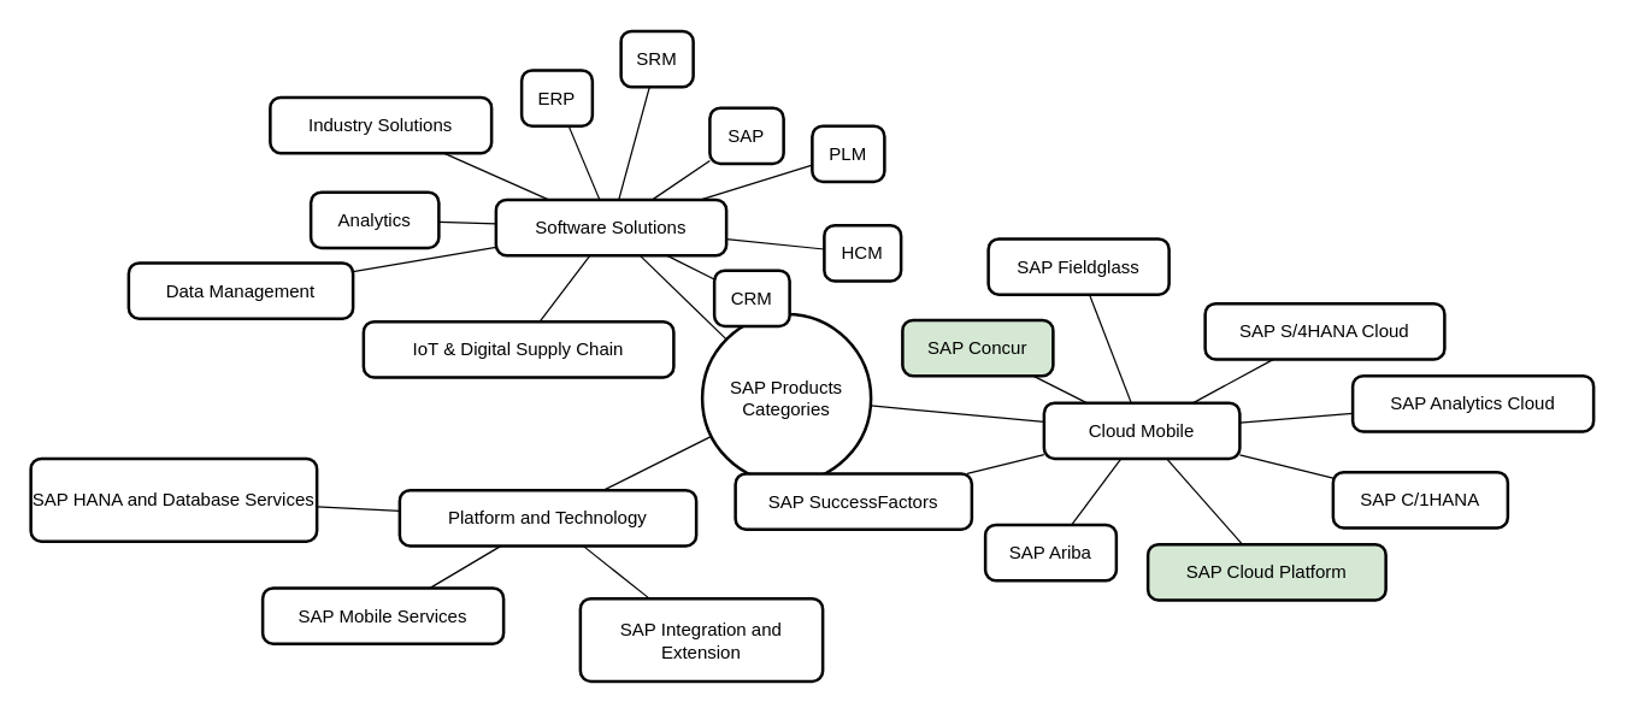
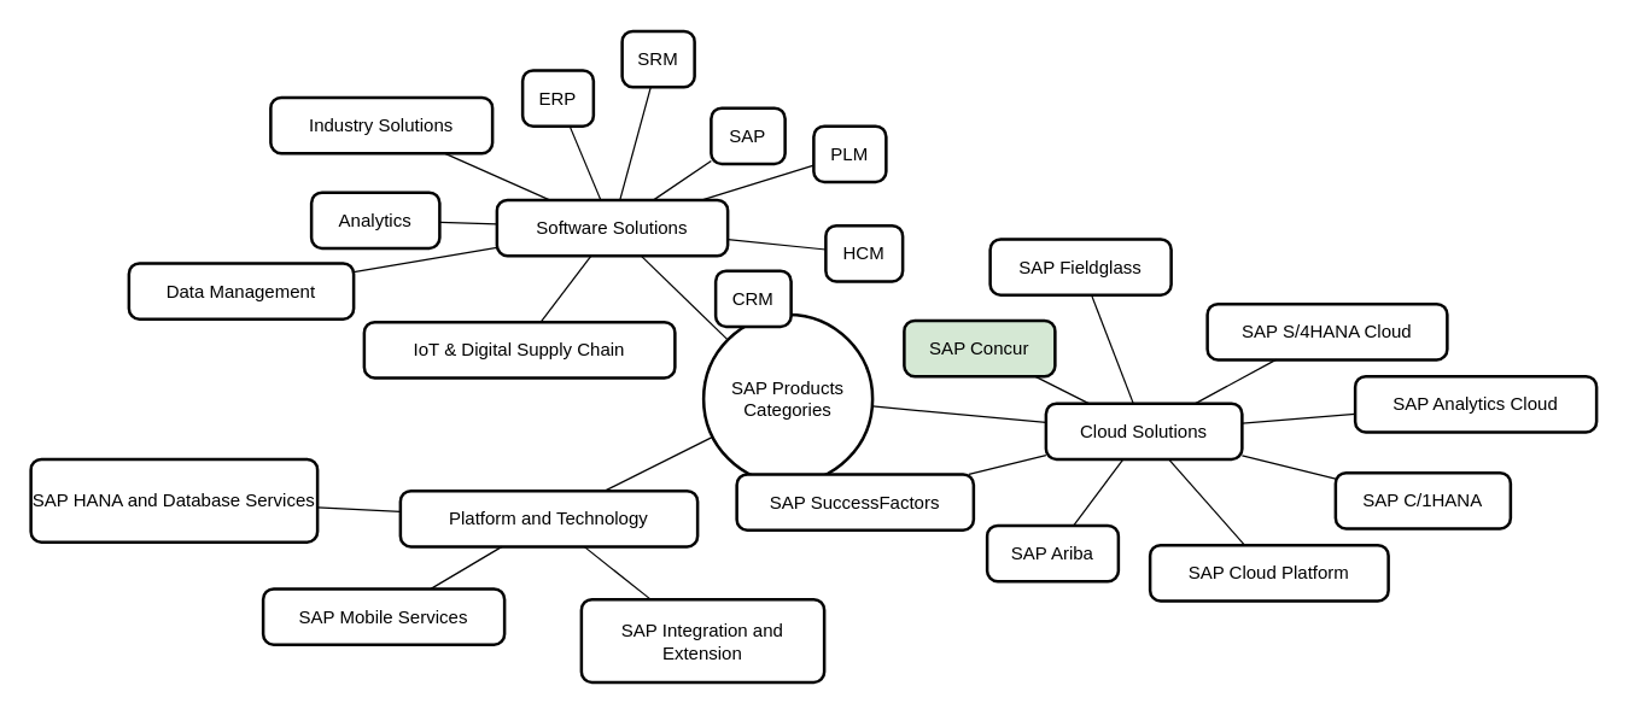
  <mxCell id="0" />
  <mxCell id="1" parent="0" />
  <mxCell id="2" value="SAP Products &#10; Categories" style="ellipse;aspect=fixed;strokeWidth=2;whiteSpace=wrap;" vertex="1" parent="1"><mxGeometry x="466" y="208" width="112" height="112" as="geometry" /></mxCell>
  <mxCell id="3" value="Software Solutions" style="rounded=1;absoluteArcSize=1;arcSize=14;whiteSpace=wrap;strokeWidth=2;" vertex="1" parent="1"><mxGeometry x="329" y="132" width="153" height="37" as="geometry" /></mxCell>
  <mxCell id="4" value="ERP" style="rounded=1;absoluteArcSize=1;arcSize=14;whiteSpace=wrap;strokeWidth=2;" vertex="1" parent="1"><mxGeometry x="346" y="46" width="47" height="37" as="geometry" /></mxCell>
  <mxCell id="5" value="CRM" style="rounded=1;absoluteArcSize=1;arcSize=14;whiteSpace=wrap;strokeWidth=2;" vertex="1" parent="1"><mxGeometry x="474" y="179" width="50" height="37" as="geometry" /></mxCell>
  <mxCell id="6" value="SAP" style="rounded=1;absoluteArcSize=1;arcSize=14;whiteSpace=wrap;strokeWidth=2;" vertex="1" parent="1"><mxGeometry x="471" y="71" width="49" height="37" as="geometry" /></mxCell>
  <mxCell id="7" value="PLM" style="rounded=1;absoluteArcSize=1;arcSize=14;whiteSpace=wrap;strokeWidth=2;" vertex="1" parent="1"><mxGeometry x="539" y="83" width="48" height="37" as="geometry" /></mxCell>
  <mxCell id="8" value="HCM" style="rounded=1;absoluteArcSize=1;arcSize=14;whiteSpace=wrap;strokeWidth=2;" vertex="1" parent="1"><mxGeometry x="547" y="149" width="51" height="37" as="geometry" /></mxCell>
  <mxCell id="9" value="SRM" style="rounded=1;absoluteArcSize=1;arcSize=14;whiteSpace=wrap;strokeWidth=2;" vertex="1" parent="1"><mxGeometry x="412" y="20" width="48" height="37" as="geometry" /></mxCell>
  <mxCell id="10" value="Analytics" style="rounded=1;absoluteArcSize=1;arcSize=14;whiteSpace=wrap;strokeWidth=2;" vertex="1" parent="1"><mxGeometry x="206" y="127" width="85" height="37" as="geometry" /></mxCell>
  <mxCell id="11" value="Data Management" style="rounded=1;absoluteArcSize=1;arcSize=14;whiteSpace=wrap;strokeWidth=2;" vertex="1" parent="1"><mxGeometry x="85" y="174" width="149" height="37" as="geometry" /></mxCell>
  <mxCell id="12" value="IoT &amp; Digital Supply Chain" style="rounded=1;absoluteArcSize=1;arcSize=14;whiteSpace=wrap;strokeWidth=2;" vertex="1" parent="1"><mxGeometry x="241" y="213" width="206" height="37" as="geometry" /></mxCell>
  <mxCell id="13" value="Industry Solutions" style="rounded=1;absoluteArcSize=1;arcSize=14;whiteSpace=wrap;strokeWidth=2;" vertex="1" parent="1"><mxGeometry x="179" y="64" width="147" height="37" as="geometry" /></mxCell>
- <mxCell id="14" value="Cloud Mobile" style="rounded=1;absoluteArcSize=1;arcSize=14;whiteSpace=wrap;strokeWidth=2;" vertex="1" parent="1"><mxGeometry x="693" y="267" width="130" height="37" as="geometry" /></mxCell>
+ <mxCell id="14" value="Cloud Solutions" style="rounded=1;absoluteArcSize=1;arcSize=14;whiteSpace=wrap;strokeWidth=2;" vertex="1" parent="1"><mxGeometry x="693" y="267" width="130" height="37" as="geometry" /></mxCell>
  <mxCell id="15" value="SAP S/4HANA Cloud" style="rounded=1;absoluteArcSize=1;arcSize=14;whiteSpace=wrap;strokeWidth=2;" vertex="1" parent="1"><mxGeometry x="800" y="201" width="159" height="37" as="geometry" /></mxCell>
  <mxCell id="16" value="SAP SuccessFactors" style="rounded=1;absoluteArcSize=1;arcSize=14;whiteSpace=wrap;strokeWidth=2;" vertex="1" parent="1"><mxGeometry x="488" y="314" width="157" height="37" as="geometry" /></mxCell>
  <mxCell id="17" value="SAP Ariba" style="rounded=1;absoluteArcSize=1;arcSize=14;whiteSpace=wrap;strokeWidth=2;" vertex="1" parent="1"><mxGeometry x="654" y="348" width="87" height="37" as="geometry" /></mxCell>
  <mxCell id="18" value="SAP Fieldglass" style="rounded=1;absoluteArcSize=1;arcSize=14;whiteSpace=wrap;strokeWidth=2;" vertex="1" parent="1"><mxGeometry x="656" y="158" width="120" height="37" as="geometry" /></mxCell>
  <mxCell id="19" value="SAP Concur" style="rounded=1;absoluteArcSize=1;arcSize=14;whiteSpace=wrap;strokeWidth=2;fillColor=#d5e8d4;" vertex="1" parent="1"><mxGeometry x="599" y="212" width="100" height="37" as="geometry" /></mxCell>
  <mxCell id="20" value="SAP C/1HANA" style="rounded=1;absoluteArcSize=1;arcSize=14;whiteSpace=wrap;strokeWidth=2;" vertex="1" parent="1"><mxGeometry x="885" y="313" width="116" height="37" as="geometry" /></mxCell>
  <mxCell id="21" value="SAP Analytics Cloud" style="rounded=1;absoluteArcSize=1;arcSize=14;whiteSpace=wrap;strokeWidth=2;" vertex="1" parent="1"><mxGeometry x="898" y="249" width="160" height="37" as="geometry" /></mxCell>
- <mxCell id="22" value="SAP Cloud Platform" style="rounded=1;absoluteArcSize=1;arcSize=14;whiteSpace=wrap;strokeWidth=2;fillColor=#d5e8d4;" vertex="1" parent="1"><mxGeometry x="762" y="361" width="158" height="37" as="geometry" /></mxCell>
+ <mxCell id="22" value="SAP Cloud Platform" style="rounded=1;absoluteArcSize=1;arcSize=14;whiteSpace=wrap;strokeWidth=2;" vertex="1" parent="1"><mxGeometry x="762" y="361" width="158" height="37" as="geometry" /></mxCell>
  <mxCell id="23" value="Platform and Technology" style="rounded=1;absoluteArcSize=1;arcSize=14;whiteSpace=wrap;strokeWidth=2;" vertex="1" parent="1"><mxGeometry x="265" y="325" width="197" height="37" as="geometry" /></mxCell>
  <mxCell id="24" value="SAP HANA and Database Services" style="rounded=1;absoluteArcSize=1;arcSize=14;whiteSpace=wrap;strokeWidth=2;" vertex="1" parent="1"><mxGeometry x="20" y="304" width="190" height="55" as="geometry" /></mxCell>
  <mxCell id="25" value="SAP Mobile Services" style="rounded=1;absoluteArcSize=1;arcSize=14;whiteSpace=wrap;strokeWidth=2;" vertex="1" parent="1"><mxGeometry x="174" y="390" width="160" height="37" as="geometry" /></mxCell>
  <mxCell id="26" value="SAP Integration and Extension" style="rounded=1;absoluteArcSize=1;arcSize=14;whiteSpace=wrap;strokeWidth=2;" vertex="1" parent="1"><mxGeometry x="385" y="397" width="161" height="55" as="geometry" /></mxCell>
  <mxCell id="27" style="endArrow=none" edge="1" parent="1" source="2" target="3"><mxGeometry relative="1" as="geometry" /></mxCell>
  <mxCell id="28" style="endArrow=none" edge="1" parent="1" source="2" target="14"><mxGeometry relative="1" as="geometry" /></mxCell>
  <mxCell id="29" style="endArrow=none" edge="1" parent="1" source="2" target="23"><mxGeometry relative="1" as="geometry" /></mxCell>
  <mxCell id="30" style="endArrow=none" edge="1" parent="1" source="3" target="4"><mxGeometry relative="1" as="geometry" /></mxCell>
- <mxCell id="31" style="endArrow=none" edge="1" parent="1" source="3" target="5"><mxGeometry relative="1" as="geometry" /></mxCell>
  <mxCell id="32" style="endArrow=none" edge="1" parent="1" source="3" target="6"><mxGeometry relative="1" as="geometry" /></mxCell>
  <mxCell id="33" style="endArrow=none" edge="1" parent="1" source="3" target="7"><mxGeometry relative="1" as="geometry" /></mxCell>
  <mxCell id="34" style="endArrow=none" edge="1" parent="1" source="3" target="8"><mxGeometry relative="1" as="geometry" /></mxCell>
  <mxCell id="35" style="endArrow=none" edge="1" parent="1" source="3" target="9"><mxGeometry relative="1" as="geometry" /></mxCell>
  <mxCell id="36" style="endArrow=none" edge="1" parent="1" source="3" target="10"><mxGeometry relative="1" as="geometry" /></mxCell>
  <mxCell id="37" style="endArrow=none" edge="1" parent="1" source="3" target="11"><mxGeometry relative="1" as="geometry" /></mxCell>
  <mxCell id="38" style="endArrow=none" edge="1" parent="1" source="3" target="12"><mxGeometry relative="1" as="geometry" /></mxCell>
  <mxCell id="39" style="endArrow=none" edge="1" parent="1" source="3" target="13"><mxGeometry relative="1" as="geometry" /></mxCell>
  <mxCell id="40" style="endArrow=none" edge="1" parent="1" source="14" target="15"><mxGeometry relative="1" as="geometry" /></mxCell>
  <mxCell id="41" style="endArrow=none" edge="1" parent="1" source="14" target="16"><mxGeometry relative="1" as="geometry" /></mxCell>
  <mxCell id="42" style="endArrow=none" edge="1" parent="1" source="14" target="17"><mxGeometry relative="1" as="geometry" /></mxCell>
  <mxCell id="43" style="endArrow=none" edge="1" parent="1" source="14" target="18"><mxGeometry relative="1" as="geometry" /></mxCell>
  <mxCell id="44" style="endArrow=none" edge="1" parent="1" source="14" target="19"><mxGeometry relative="1" as="geometry" /></mxCell>
  <mxCell id="45" style="endArrow=none" edge="1" parent="1" source="14" target="20"><mxGeometry relative="1" as="geometry" /></mxCell>
  <mxCell id="46" style="endArrow=none" edge="1" parent="1" source="14" target="21"><mxGeometry relative="1" as="geometry" /></mxCell>
  <mxCell id="47" style="endArrow=none" edge="1" parent="1" source="14" target="22"><mxGeometry relative="1" as="geometry" /></mxCell>
  <mxCell id="48" style="endArrow=none" edge="1" parent="1" source="23" target="24"><mxGeometry relative="1" as="geometry" /></mxCell>
  <mxCell id="49" style="endArrow=none" edge="1" parent="1" source="23" target="25"><mxGeometry relative="1" as="geometry" /></mxCell>
  <mxCell id="50" style="endArrow=none" edge="1" parent="1" source="23" target="26"><mxGeometry relative="1" as="geometry" /></mxCell>
